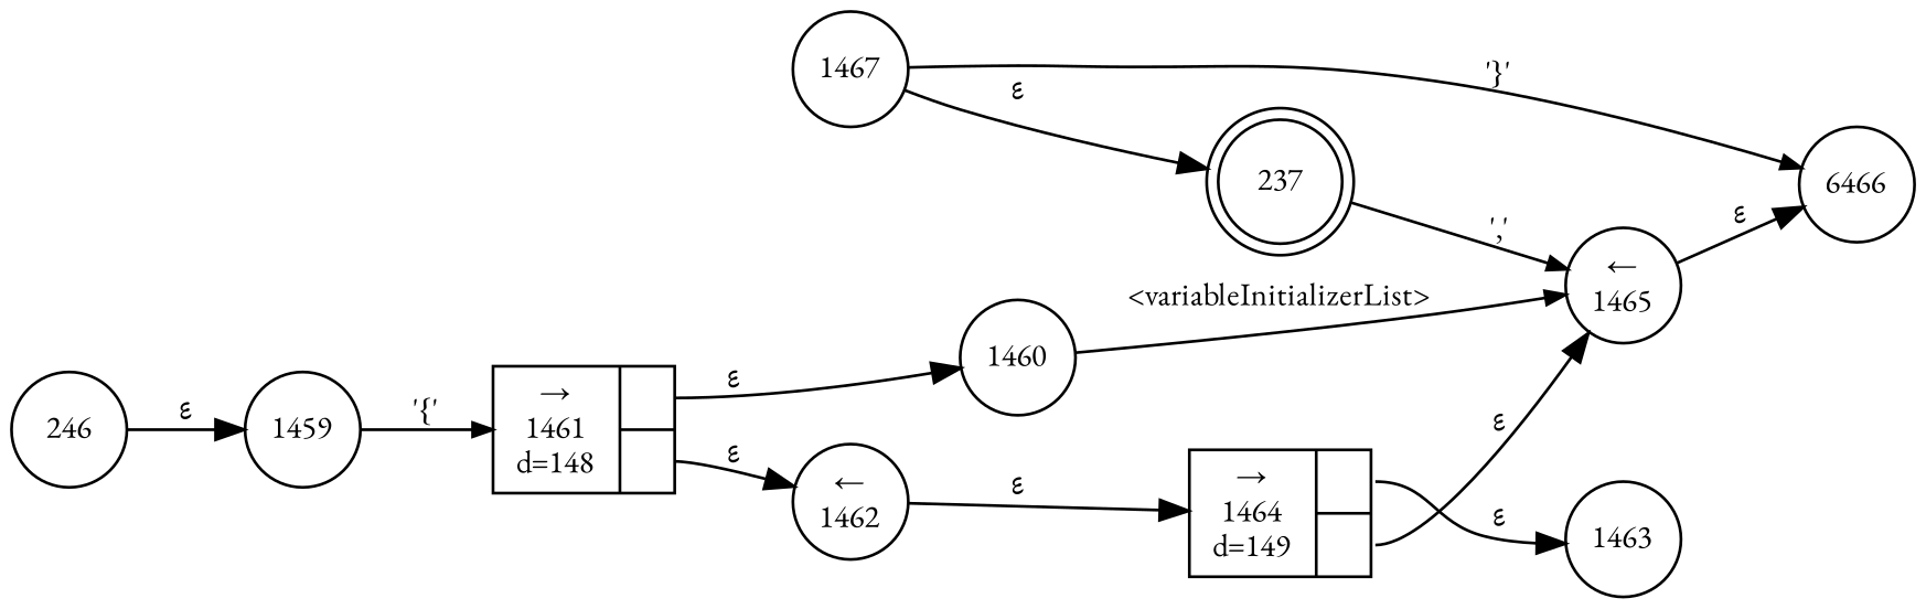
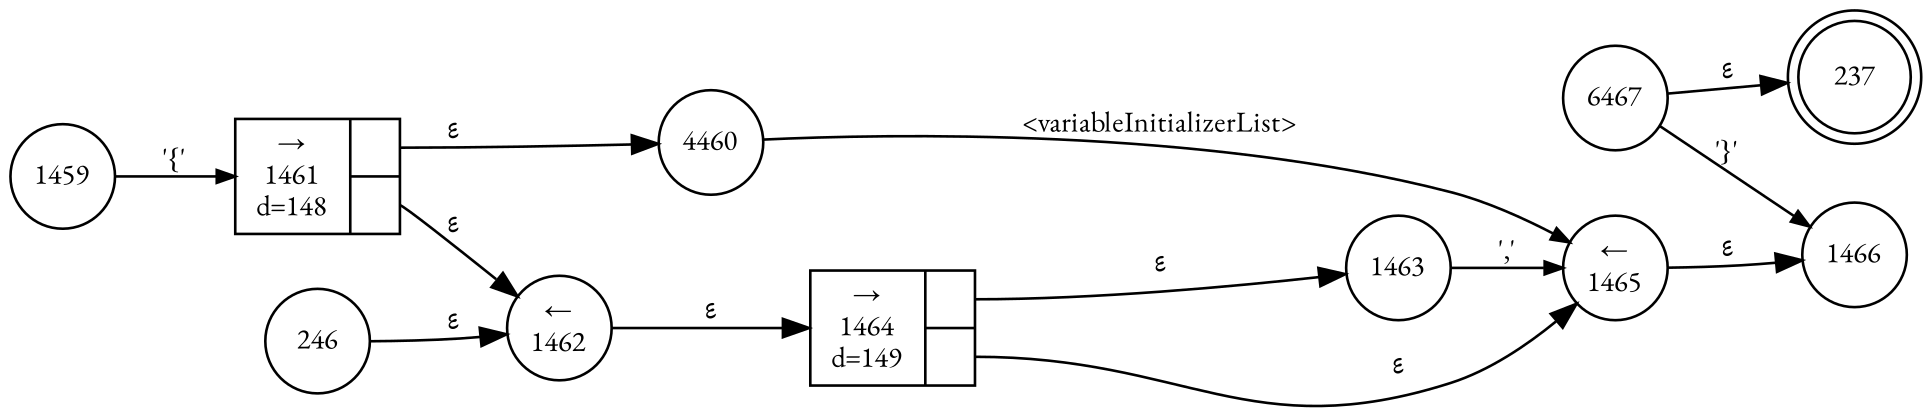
  digraph {
    fontname="EB Garamond"
    rankdir=LR
    node [fixedsize=true fontname="EB Garamond" fontsize=11 shape=circle peripheries=1]
    edge [fontname="EB Garamond"]
    n1 [label=237 shape=doublecircle width=.6 peripheries=""]
    n2 [label=1459 width=.55]
    n3 [fixedsize=false label="{&rarr;\n1461\nd=148|{<p0>|<p1>}}" shape=record]
-   n4 [label=1460 width=.55]
+   n4 [label=4460 width=.55]
    n5 [label="&larr;\n1462" width=.55]
    n6 [label="&larr;\n1465" width=.55]
    n7 [fixedsize=false label="{&rarr;\n1464\nd=149|{<p0>|<p1>}}" shape=record]
    n8 [label=246 width=.55]
    n9 [label=1463 width=.55]
-   n10 [label=6466 width=.55]
-   n11 [label=1467 width=.55]
+   n10 [label=1466 width=.55]
+   n11 [label=6467 width=.55]
    n2 -> n3 [arrowhead=normal arrowsize=.7 fontsize=11 label="'{'"]
    n3 -> n4 [label="&epsilon;" tailport=p0]
    n3 -> n5 [label="&epsilon;" tailport=p1]
    n4 -> n6 [arrowhead=normal arrowsize=.7 fontsize=11 label="<variableInitializerList>"]
    n5 -> n7 [label="&epsilon;"]
    n6 -> n10 [label="&epsilon;"]
    n7 -> n6 [label="&epsilon;" tailport=p1]
    n7 -> n9 [label="&epsilon;" tailport=p0]
-   n8 -> n2 [label="&epsilon;"]
-   n1 -> n6 [arrowhead=normal arrowsize=.7 fontsize=11 label="','"]
+   n8 -> n5 [label="&epsilon;"]
+   n9 -> n6 [arrowhead=normal arrowsize=.7 fontsize=11 label="','"]
    n11 -> n1 [label="&epsilon;"]
    n11 -> n10 [arrowhead=normal arrowsize=.7 fontsize=11 label="'}'"]
  }
